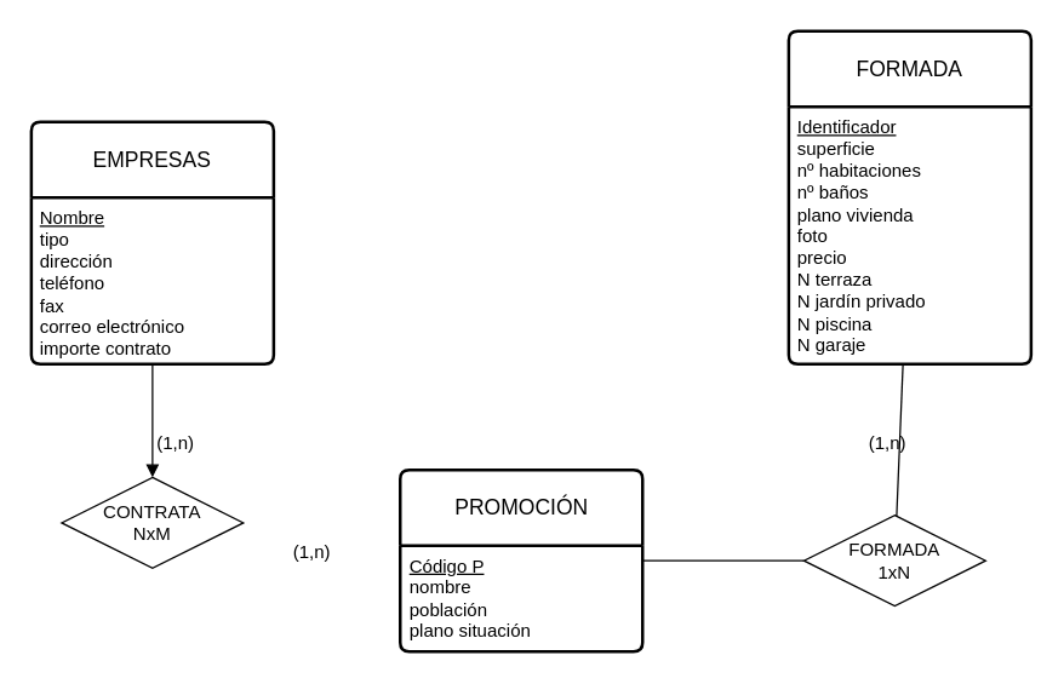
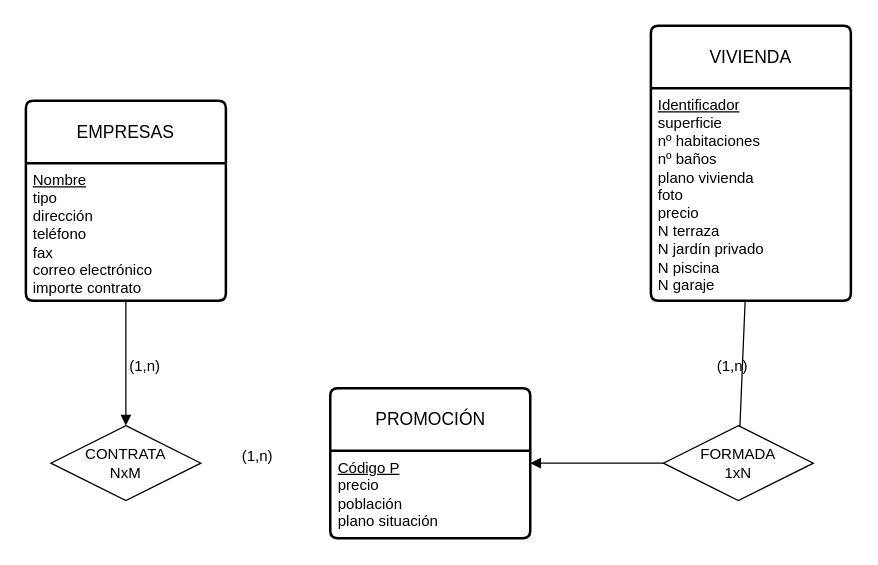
  <mxCell id="0" />
  <mxCell id="1" parent="0" />
  <mxCell id="2" value="PROMOCIÓN" style="swimlane;childLayout=stackLayout;horizontal=1;startSize=50;horizontalStack=0;rounded=1;fontSize=14;fontStyle=0;strokeWidth=2;resizeParent=0;resizeLast=1;shadow=0;dashed=0;align=center;arcSize=4;whiteSpace=wrap;html=1;" vertex="1" parent="1"><mxGeometry x="263.5" y="310" width="160" height="120" as="geometry" /></mxCell>
- <mxCell id="3" value="&lt;u&gt;Código P&lt;br&gt;&lt;/u&gt;nombre&lt;br&gt;población&lt;br&gt;plano situación" style="align=left;strokeColor=none;fillColor=none;spacingLeft=4;fontSize=12;verticalAlign=top;resizable=0;rotatable=0;part=1;html=1;" vertex="1" parent="2"><mxGeometry y="50" width="160" height="70" as="geometry" /></mxCell>
- <mxCell id="4" value="FORMADA" style="swimlane;childLayout=stackLayout;horizontal=1;startSize=50;horizontalStack=0;rounded=1;fontSize=14;fontStyle=0;strokeWidth=2;resizeParent=0;resizeLast=1;shadow=0;dashed=0;align=center;arcSize=4;whiteSpace=wrap;html=1;" vertex="1" parent="1"><mxGeometry x="520" y="20" width="160" height="220" as="geometry" /></mxCell>
+ <mxCell id="3" value="&lt;u&gt;Código P&lt;br&gt;&lt;/u&gt;precio&lt;br&gt;población&lt;br&gt;plano situación" style="align=left;strokeColor=none;fillColor=none;spacingLeft=4;fontSize=12;verticalAlign=top;resizable=0;rotatable=0;part=1;html=1;" vertex="1" parent="2"><mxGeometry y="50" width="160" height="70" as="geometry" /></mxCell>
+ <mxCell id="4" value="VIVIENDA" style="swimlane;childLayout=stackLayout;horizontal=1;startSize=50;horizontalStack=0;rounded=1;fontSize=14;fontStyle=0;strokeWidth=2;resizeParent=0;resizeLast=1;shadow=0;dashed=0;align=center;arcSize=4;whiteSpace=wrap;html=1;" vertex="1" parent="1"><mxGeometry x="520" y="20" width="160" height="220" as="geometry" /></mxCell>
  <mxCell id="5" value="&lt;u&gt;Identificador&lt;br&gt;&lt;/u&gt;superficie&lt;br&gt;nº habitaciones&lt;br&gt;nº baños&lt;br&gt;plano vivienda&lt;br&gt;foto&lt;br&gt;precio&lt;br&gt;N terraza&lt;br&gt;N jardín privado&lt;br&gt;N piscina&lt;br&gt;N garaje&lt;br&gt;" style="align=left;strokeColor=none;fillColor=none;spacingLeft=4;fontSize=12;verticalAlign=top;resizable=0;rotatable=0;part=1;html=1;" vertex="1" parent="4"><mxGeometry y="50" width="160" height="170" as="geometry" /></mxCell>
  <mxCell id="6" value="EMPRESAS" style="swimlane;childLayout=stackLayout;horizontal=1;startSize=50;horizontalStack=0;rounded=1;fontSize=14;fontStyle=0;strokeWidth=2;resizeParent=0;resizeLast=1;shadow=0;dashed=0;align=center;arcSize=4;whiteSpace=wrap;html=1;" vertex="1" parent="1"><mxGeometry x="20" y="80" width="160" height="160" as="geometry" /></mxCell>
  <mxCell id="7" value="&lt;u&gt;Nombre&lt;br&gt;&lt;/u&gt;tipo&lt;br&gt;dirección&lt;br&gt;teléfono&lt;br&gt;fax&lt;br&gt;correo electrónico&lt;br&gt;importe contrato" style="align=left;strokeColor=none;fillColor=none;spacingLeft=4;fontSize=12;verticalAlign=top;resizable=0;rotatable=0;part=1;html=1;" vertex="1" parent="6"><mxGeometry y="50" width="160" height="110" as="geometry" /></mxCell>
- <mxCell id="8" value="" style="endArrow=none;html=1;rounded=0;" edge="1" parent="1" source="12" target="2"><mxGeometry relative="1" as="geometry"><mxPoint x="210" y="410" as="sourcePoint" /><mxPoint x="370" y="410" as="targetPoint" /></mxGeometry></mxCell>
+ <mxCell id="8" value="" style="endArrow=block;html=1;rounded=0;" edge="1" parent="1" source="12" target="2"><mxGeometry relative="1" as="geometry"><mxPoint x="210" y="410" as="sourcePoint" /><mxPoint x="370" y="410" as="targetPoint" /></mxGeometry></mxCell>
  <mxCell id="9" value="" style="endArrow=block;html=1;rounded=0;" edge="1" parent="1" source="6" target="10"><mxGeometry relative="1" as="geometry"><mxPoint x="343" y="130" as="sourcePoint" /><mxPoint x="343" y="310" as="targetPoint" /></mxGeometry></mxCell>
- <mxCell id="10" value="CONTRATA&lt;br&gt;NxM" style="shape=rhombus;perimeter=rhombusPerimeter;whiteSpace=wrap;html=1;align=center;" vertex="1" parent="1"><mxGeometry x="40" y="315" width="120" height="60" as="geometry" /></mxCell>
+ <mxCell id="10" value="CONTRATA&lt;br&gt;NxM" style="shape=rhombus;perimeter=rhombusPerimeter;whiteSpace=wrap;html=1;align=center;" vertex="1" parent="1"><mxGeometry x="40" y="340" width="120" height="60" as="geometry" /></mxCell>
  <mxCell id="11" value="" style="endArrow=none;html=1;rounded=0;" edge="1" parent="1" source="4" target="12"><mxGeometry relative="1" as="geometry"><mxPoint x="344" y="620" as="sourcePoint" /><mxPoint x="344" y="430" as="targetPoint" /></mxGeometry></mxCell>
  <mxCell id="12" value="FORMADA&lt;br&gt;1xN" style="shape=rhombus;perimeter=rhombusPerimeter;whiteSpace=wrap;html=1;align=center;" vertex="1" parent="1"><mxGeometry x="530" y="340" width="120" height="60" as="geometry" /></mxCell>
  <mxCell id="13" value="(1,n)" style="text;html=1;align=center;verticalAlign=middle;resizable=0;points=[];autosize=1;strokeColor=none;fillColor=none;" vertex="1" parent="1"><mxGeometry x="90" y="278" width="50" height="30" as="geometry" /></mxCell>
  <mxCell id="14" value="(1,n)" style="text;html=1;align=center;verticalAlign=middle;resizable=0;points=[];autosize=1;strokeColor=none;fillColor=none;" vertex="1" parent="1"><mxGeometry x="180" y="350" width="50" height="30" as="geometry" /></mxCell>
  <mxCell id="15" value="(1,n)" style="text;html=1;align=center;verticalAlign=middle;resizable=0;points=[];autosize=1;strokeColor=none;fillColor=none;" vertex="1" parent="1"><mxGeometry x="560" y="278" width="50" height="30" as="geometry" /></mxCell>
